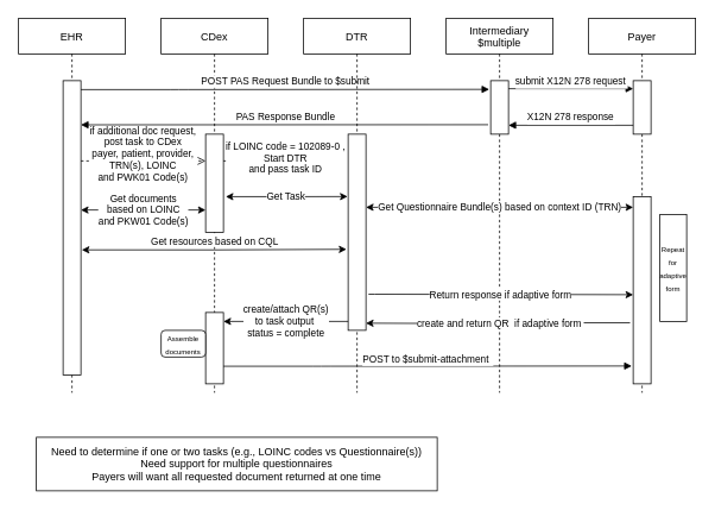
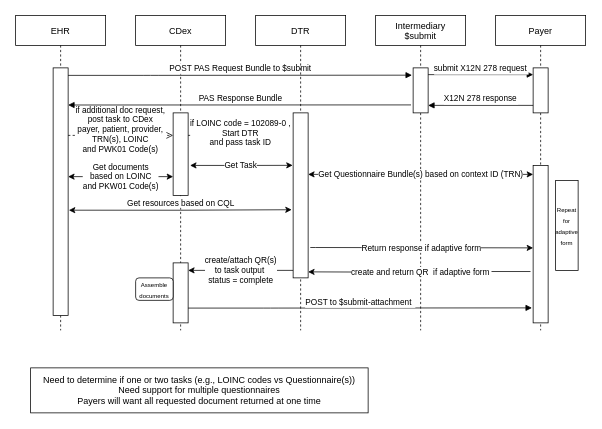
  <mxCell id="0" />
  <mxCell id="1" parent="0" />
  <mxCell id="2" value="EHR" style="shape=umlLifeline;perimeter=lifelinePerimeter;container=1;collapsible=0;recursiveResize=0;rounded=0;shadow=0;strokeWidth=1;" parent="1" vertex="1"><mxGeometry x="20" y="20" width="120" height="420" as="geometry" /></mxCell>
  <mxCell id="3" value="" style="points=[];perimeter=orthogonalPerimeter;rounded=0;shadow=0;strokeWidth=1;" parent="2" vertex="1"><mxGeometry x="50" y="70" width="20" height="330" as="geometry" /></mxCell>
  <mxCell id="4" value="CDex" style="shape=umlLifeline;perimeter=lifelinePerimeter;container=1;collapsible=0;recursiveResize=0;rounded=0;shadow=0;strokeWidth=1;" parent="1" vertex="1"><mxGeometry x="180" y="20" width="120" height="420" as="geometry" /></mxCell>
  <mxCell id="5" value="" style="points=[];perimeter=orthogonalPerimeter;rounded=0;shadow=0;strokeWidth=1;" parent="4" vertex="1"><mxGeometry x="50" y="130" width="20" height="110" as="geometry" /></mxCell>
  <mxCell id="6" value="if LOINC code = 102089-0 ,&#10;Start DTR &#10;and pass task ID" style="verticalAlign=bottom;endArrow=open;dashed=1;endSize=8;shadow=0;strokeWidth=1;entryX=-0.03;entryY=0.136;entryDx=0;entryDy=0;entryPerimeter=0;" parent="4" target="17" edge="1"><mxGeometry x="0.002" y="-19" relative="1" as="geometry"><mxPoint x="210" y="164.76" as="targetPoint" /><mxPoint x="70" y="160" as="sourcePoint" /><mxPoint as="offset" /></mxGeometry></mxCell>
  <mxCell id="7" value="" style="points=[];perimeter=orthogonalPerimeter;rounded=0;shadow=0;strokeWidth=1;" parent="4" vertex="1"><mxGeometry x="50" y="330" width="20" height="80" as="geometry" /></mxCell>
  <mxCell id="8" value="&lt;font style=&quot;font-size: 8px&quot;&gt;Assemble&lt;br&gt;documents&lt;/font&gt;" style="whiteSpace=wrap;html=1;rounded=1;" parent="4" vertex="1"><mxGeometry y="350" width="50" height="30" as="geometry" /></mxCell>
  <mxCell id="9" value="POST PAS Request Bundle to $submit" style="verticalAlign=bottom;endArrow=block;shadow=0;strokeWidth=1;entryX=-0.078;entryY=0.162;entryDx=0;entryDy=0;entryPerimeter=0;" parent="1" source="3" target="12" edge="1"><mxGeometry x="0.003" relative="1" as="geometry"><mxPoint x="180" y="100" as="sourcePoint" /><Array as="points"><mxPoint x="200" y="100" /></Array><mxPoint as="offset" /></mxGeometry></mxCell>
  <mxCell id="10" value="if additional doc request,&#10;post task to CDex &#10;payer, patient, provider, &#10;TRN(s), LOINC &#10;and PWK01 Code(s)&#10;" style="verticalAlign=bottom;endArrow=open;dashed=1;endSize=8;shadow=0;strokeWidth=1;" parent="1" target="5" edge="1"><mxGeometry y="-40" relative="1" as="geometry"><mxPoint x="145" y="197" as="targetPoint" /><mxPoint x="90" y="180" as="sourcePoint" /><mxPoint as="offset" /></mxGeometry></mxCell>
- <mxCell id="11" value="Intermediary&#10;$multiple" style="shape=umlLifeline;perimeter=lifelinePerimeter;container=1;collapsible=0;recursiveResize=0;rounded=0;shadow=0;strokeWidth=1;" parent="1" vertex="1"><mxGeometry x="500" y="20" width="120" height="420" as="geometry" /></mxCell>
+ <mxCell id="11" value="Intermediary&#10;$submit" style="shape=umlLifeline;perimeter=lifelinePerimeter;container=1;collapsible=0;recursiveResize=0;rounded=0;shadow=0;strokeWidth=1;" parent="1" vertex="1"><mxGeometry x="500" y="20" width="120" height="420" as="geometry" /></mxCell>
  <mxCell id="12" value="" style="points=[];perimeter=orthogonalPerimeter;rounded=0;shadow=0;strokeWidth=1;" parent="11" vertex="1"><mxGeometry x="50" y="70" width="20" height="60" as="geometry" /></mxCell>
  <mxCell id="13" value="Payer" style="shape=umlLifeline;perimeter=lifelinePerimeter;container=1;collapsible=0;recursiveResize=0;rounded=0;shadow=0;strokeWidth=1;" parent="1" vertex="1"><mxGeometry x="660" y="20" width="120" height="420" as="geometry" /></mxCell>
  <mxCell id="14" value="" style="points=[];perimeter=orthogonalPerimeter;rounded=0;shadow=0;strokeWidth=1;" parent="13" vertex="1"><mxGeometry x="50" y="70" width="20" height="60" as="geometry" /></mxCell>
  <mxCell id="15" value="" style="points=[];perimeter=orthogonalPerimeter;rounded=0;shadow=0;strokeWidth=1;" parent="13" vertex="1"><mxGeometry x="50" y="200" width="20" height="210" as="geometry" /></mxCell>
  <mxCell id="16" value="DTR" style="shape=umlLifeline;perimeter=lifelinePerimeter;container=1;collapsible=0;recursiveResize=0;rounded=0;shadow=0;strokeWidth=1;" parent="1" vertex="1"><mxGeometry x="340" y="20" width="120" height="420" as="geometry" /></mxCell>
  <mxCell id="17" value="" style="points=[];perimeter=orthogonalPerimeter;rounded=0;shadow=0;strokeWidth=1;" parent="16" vertex="1"><mxGeometry x="50" y="130" width="20" height="220" as="geometry" /></mxCell>
  <mxCell id="18" value="POST to $submit-attachment " style="verticalAlign=bottom;endArrow=block;shadow=0;strokeWidth=1;entryX=-0.078;entryY=0.162;entryDx=0;entryDy=0;entryPerimeter=0;" parent="16" edge="1"><mxGeometry y="-1" relative="1" as="geometry"><mxPoint x="-90" y="390.28" as="sourcePoint" /><mxPoint x="368.44" y="390.0" as="targetPoint" /><Array as="points"><mxPoint x="20" y="390.28" /></Array><mxPoint as="offset" /></mxGeometry></mxCell>
  <mxCell id="19" value="submit X12N 278 request" style="verticalAlign=bottom;endArrow=block;shadow=0;strokeWidth=1;" parent="1" edge="1"><mxGeometry y="-1" relative="1" as="geometry"><mxPoint x="570" y="99" as="sourcePoint" /><mxPoint x="710" y="99" as="targetPoint" /><Array as="points" /><mxPoint as="offset" /></mxGeometry></mxCell>
  <mxCell id="20" value="X12N 278 response" style="verticalAlign=bottom;endArrow=block;shadow=0;strokeWidth=1;" parent="1" edge="1"><mxGeometry relative="1" as="geometry"><mxPoint x="710" y="140" as="sourcePoint" /><mxPoint x="570" y="140" as="targetPoint" /><Array as="points" /><mxPoint as="offset" /></mxGeometry></mxCell>
  <mxCell id="21" value="PAS Response Bundle" style="verticalAlign=bottom;endArrow=block;shadow=0;strokeWidth=1;entryX=1;entryY=0.15;entryDx=0;entryDy=0;entryPerimeter=0;exitX=-0.141;exitY=0.823;exitDx=0;exitDy=0;exitPerimeter=0;" parent="1" source="12" target="3" edge="1"><mxGeometry x="-0.005" relative="1" as="geometry"><mxPoint x="320" y="160" as="sourcePoint" /><mxPoint x="779.72" y="160.03" as="targetPoint" /><Array as="points" /><mxPoint as="offset" /></mxGeometry></mxCell>
  <mxCell id="22" value="Get documents&lt;br&gt;based on LOINC &lt;br&gt;and&amp;nbsp;PKW01 Code(s)" style="endArrow=classic;startArrow=classic;html=1;rounded=0;edgeStyle=orthogonalEdgeStyle;" parent="1" edge="1"><mxGeometry width="50" height="50" relative="1" as="geometry"><mxPoint x="90" y="235" as="sourcePoint" /><mxPoint x="230" y="235" as="targetPoint" /><mxPoint as="offset" /></mxGeometry></mxCell>
  <mxCell id="23" value="Get Task" style="endArrow=classic;startArrow=classic;html=1;rounded=0;edgeStyle=orthogonalEdgeStyle;exitX=1.129;exitY=0.637;exitDx=0;exitDy=0;exitPerimeter=0;entryX=-0.03;entryY=0.318;entryDx=0;entryDy=0;entryPerimeter=0;" parent="1" source="5" target="17" edge="1"><mxGeometry x="-0.012" width="50" height="50" relative="1" as="geometry"><mxPoint x="300" y="210" as="sourcePoint" /><mxPoint x="436.8" y="210.41" as="targetPoint" /><Array as="points" /><mxPoint as="offset" /></mxGeometry></mxCell>
  <mxCell id="24" value="Get Questionnaire Bundle(s) based on context ID (TRN)" style="endArrow=classic;startArrow=classic;html=1;rounded=0;edgeStyle=orthogonalEdgeStyle;" parent="1" edge="1"><mxGeometry width="50" height="50" relative="1" as="geometry"><mxPoint x="410" y="232" as="sourcePoint" /><mxPoint x="710" y="232" as="targetPoint" /><Array as="points" /><mxPoint as="offset" /></mxGeometry></mxCell>
  <mxCell id="25" value="Get resources based on CQL" style="endArrow=classic;startArrow=classic;html=1;rounded=0;edgeStyle=orthogonalEdgeStyle;exitX=1.049;exitY=0.575;exitDx=0;exitDy=0;exitPerimeter=0;entryX=-0.094;entryY=0.587;entryDx=0;entryDy=0;entryPerimeter=0;" parent="1" source="3" target="17" edge="1"><mxGeometry x="0.005" y="9" width="50" height="50" relative="1" as="geometry"><mxPoint x="140" y="280" as="sourcePoint" /><mxPoint x="280" y="280" as="targetPoint" /><mxPoint as="offset" /></mxGeometry></mxCell>
  <mxCell id="26" value="create/attach QR(s)&lt;br&gt;to task output&amp;nbsp;&lt;br&gt;status = complete" style="endArrow=none;startArrow=classic;html=1;rounded=0;edgeStyle=orthogonalEdgeStyle;" parent="1" edge="1"><mxGeometry width="50" height="50" relative="1" as="geometry"><mxPoint x="250" y="360" as="sourcePoint" /><mxPoint x="390" y="360" as="targetPoint" /><Array as="points" /><mxPoint as="offset" /></mxGeometry></mxCell>
  <mxCell id="27" value="&lt;font style=&quot;font-size: 8px&quot;&gt;Repeat for adaptive form&lt;/font&gt;" style="rounded=0;whiteSpace=wrap;html=1;" parent="1" vertex="1"><mxGeometry x="740" y="240" width="30" height="120" as="geometry" /></mxCell>
  <mxCell id="28" value="create and return QR&amp;nbsp; if adaptive form&amp;nbsp;" style="endArrow=none;startArrow=classic;html=1;rounded=0;edgeStyle=orthogonalEdgeStyle;entryX=-0.173;entryY=0.674;entryDx=0;entryDy=0;entryPerimeter=0;" parent="1" target="15" edge="1"><mxGeometry x="0.017" width="50" height="50" relative="1" as="geometry"><mxPoint x="410" y="362" as="sourcePoint" /><mxPoint x="670" y="360" as="targetPoint" /><Array as="points" /><mxPoint as="offset" /></mxGeometry></mxCell>
  <mxCell id="29" value="Need to determine if one or two tasks (e.g., LOINC codes vs Questionnaire(s))&lt;br&gt;Need support for multiple questionnaires&lt;br&gt;Payers will want all requested document returned at one time" style="rounded=0;whiteSpace=wrap;html=1;" parent="1" vertex="1"><mxGeometry x="40" y="490" width="450" height="60" as="geometry" /></mxCell>
  <mxCell id="30" value="Return response if adaptive form" style="endArrow=classic;startArrow=none&#10;;html=1;rounded=0;edgeStyle=orthogonalEdgeStyle;exitX=1.144;exitY=0.816;exitDx=0;exitDy=0;exitPerimeter=0;" parent="1" source="17" edge="1"><mxGeometry x="-0.003" width="50" height="50" relative="1" as="geometry"><mxPoint x="420" y="330" as="sourcePoint" /><mxPoint x="710" y="330" as="targetPoint" /><Array as="points"><mxPoint x="420" y="330" /></Array><mxPoint as="offset" /></mxGeometry></mxCell>
